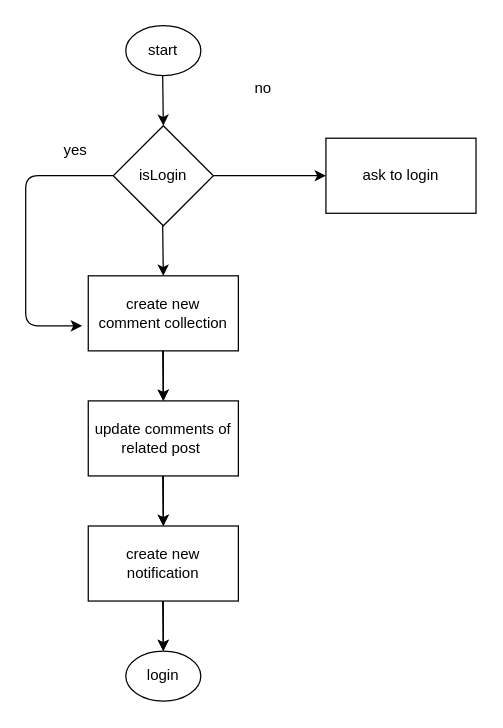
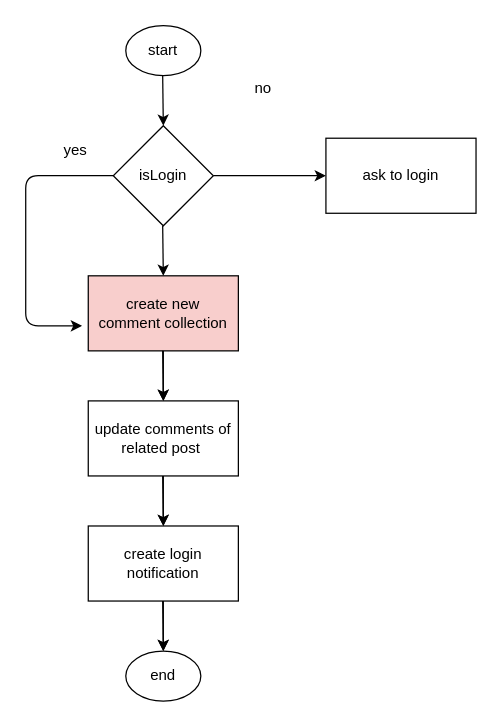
  <mxCell id="0" />
  <mxCell id="1" parent="0" />
  <mxCell id="2" value="start" style="ellipse;whiteSpace=wrap;html=1;" vertex="1" parent="1"><mxGeometry x="100" y="20" width="60" height="40" as="geometry" /></mxCell>
- <mxCell id="3" value="login" style="ellipse;whiteSpace=wrap;html=1;" vertex="1" parent="1"><mxGeometry x="100" y="520" width="60" height="40" as="geometry" /></mxCell>
+ <mxCell id="3" value="end" style="ellipse;whiteSpace=wrap;html=1;" vertex="1" parent="1"><mxGeometry x="100" y="520" width="60" height="40" as="geometry" /></mxCell>
  <mxCell id="4" value="" style="edgeStyle=elbowEdgeStyle;rounded=0;orthogonalLoop=1;jettySize=auto;elbow=vertical;html=1;" edge="1" parent="1" source="5"><mxGeometry relative="1" as="geometry"><mxPoint x="130" y="320" as="targetPoint" /></mxGeometry></mxCell>
- <mxCell id="5" value="create new &lt;br&gt;comment collection" style="rounded=0;whiteSpace=wrap;html=1;" vertex="1" parent="1"><mxGeometry x="70" y="220" width="120" height="60" as="geometry" /></mxCell>
+ <mxCell id="5" value="create new &lt;br&gt;comment collection" style="rounded=0;whiteSpace=wrap;html=1;fillColor=#f8cecc;" vertex="1" parent="1"><mxGeometry x="70" y="220" width="120" height="60" as="geometry" /></mxCell>
  <mxCell id="6" value="isLogin" style="rhombus;whiteSpace=wrap;html=1;" vertex="1" parent="1"><mxGeometry x="90" y="100" width="80" height="80" as="geometry" /></mxCell>
  <mxCell id="7" value="" style="endArrow=classic;html=1;exitX=1;exitY=0.5;exitDx=0;exitDy=0;" edge="1" parent="1" source="6"><mxGeometry width="50" height="50" relative="1" as="geometry"><mxPoint x="230" y="160" as="sourcePoint" /><mxPoint x="260" y="140" as="targetPoint" /></mxGeometry></mxCell>
  <mxCell id="8" value="ask to login" style="rounded=0;whiteSpace=wrap;html=1;" vertex="1" parent="1"><mxGeometry x="260" y="110" width="120" height="60" as="geometry" /></mxCell>
  <mxCell id="9" value="" style="edgeStyle=elbowEdgeStyle;elbow=horizontal;endArrow=classic;html=1;exitX=0;exitY=0.5;exitDx=0;exitDy=0;" edge="1" parent="1" source="6"><mxGeometry width="50" height="50" relative="1" as="geometry"><mxPoint x="80" y="140" as="sourcePoint" /><mxPoint x="65" y="260" as="targetPoint" /><Array as="points"><mxPoint x="20" y="250" /></Array></mxGeometry></mxCell>
  <mxCell id="10" value="yes" style="text;html=1;strokeColor=none;fillColor=none;align=center;verticalAlign=middle;whiteSpace=wrap;rounded=0;" vertex="1" parent="1"><mxGeometry x="40" y="110" width="40" height="20" as="geometry" /></mxCell>
  <mxCell id="11" value="no" style="text;html=1;strokeColor=none;fillColor=none;align=center;verticalAlign=middle;whiteSpace=wrap;rounded=0;" vertex="1" parent="1"><mxGeometry x="190" y="60" width="40" height="20" as="geometry" /></mxCell>
  <mxCell id="12" value="" style="endArrow=classic;html=1;entryX=0.5;entryY=0;entryDx=0;entryDy=0;" edge="1" parent="1" target="5"><mxGeometry width="50" height="50" relative="1" as="geometry"><mxPoint x="129.5" y="180" as="sourcePoint" /><mxPoint x="129.5" y="210" as="targetPoint" /></mxGeometry></mxCell>
  <mxCell id="13" value="" style="endArrow=classic;html=1;entryX=0.5;entryY=0;entryDx=0;entryDy=0;" edge="1" parent="1"><mxGeometry width="50" height="50" relative="1" as="geometry"><mxPoint x="129.5" y="60" as="sourcePoint" /><mxPoint x="130" y="100" as="targetPoint" /></mxGeometry></mxCell>
  <mxCell id="14" value="" style="endArrow=classic;html=1;entryX=0.5;entryY=0;entryDx=0;entryDy=0;" edge="1" parent="1"><mxGeometry width="50" height="50" relative="1" as="geometry"><mxPoint x="129.5" y="280" as="sourcePoint" /><mxPoint x="130" y="320" as="targetPoint" /></mxGeometry></mxCell>
  <mxCell id="15" value="" style="edgeStyle=elbowEdgeStyle;rounded=0;orthogonalLoop=1;jettySize=auto;elbow=vertical;html=1;" edge="1" source="16" parent="1"><mxGeometry relative="1" as="geometry"><mxPoint x="130" y="520" as="targetPoint" /></mxGeometry></mxCell>
- <mxCell id="16" value="create new notification" style="rounded=0;whiteSpace=wrap;html=1;" vertex="1" parent="1"><mxGeometry x="70" y="420" width="120" height="60" as="geometry" /></mxCell>
+ <mxCell id="16" value="create login notification" style="rounded=0;whiteSpace=wrap;html=1;" vertex="1" parent="1"><mxGeometry x="70" y="420" width="120" height="60" as="geometry" /></mxCell>
  <mxCell id="17" value="" style="endArrow=classic;html=1;entryX=0.5;entryY=0;entryDx=0;entryDy=0;" edge="1" parent="1"><mxGeometry width="50" height="50" relative="1" as="geometry"><mxPoint x="129.5" y="480" as="sourcePoint" /><mxPoint x="130" y="520" as="targetPoint" /></mxGeometry></mxCell>
  <mxCell id="18" value="" style="edgeStyle=elbowEdgeStyle;rounded=0;orthogonalLoop=1;jettySize=auto;elbow=vertical;html=1;" edge="1" source="19" parent="1"><mxGeometry relative="1" as="geometry"><mxPoint x="130" y="420" as="targetPoint" /></mxGeometry></mxCell>
  <mxCell id="19" value="update comments of related post&amp;nbsp;" style="rounded=0;whiteSpace=wrap;html=1;" vertex="1" parent="1"><mxGeometry x="70" y="320" width="120" height="60" as="geometry" /></mxCell>
  <mxCell id="20" value="" style="endArrow=classic;html=1;entryX=0.5;entryY=0;entryDx=0;entryDy=0;" edge="1" parent="1"><mxGeometry width="50" height="50" relative="1" as="geometry"><mxPoint x="129.5" y="380" as="sourcePoint" /><mxPoint x="130" y="420" as="targetPoint" /></mxGeometry></mxCell>
